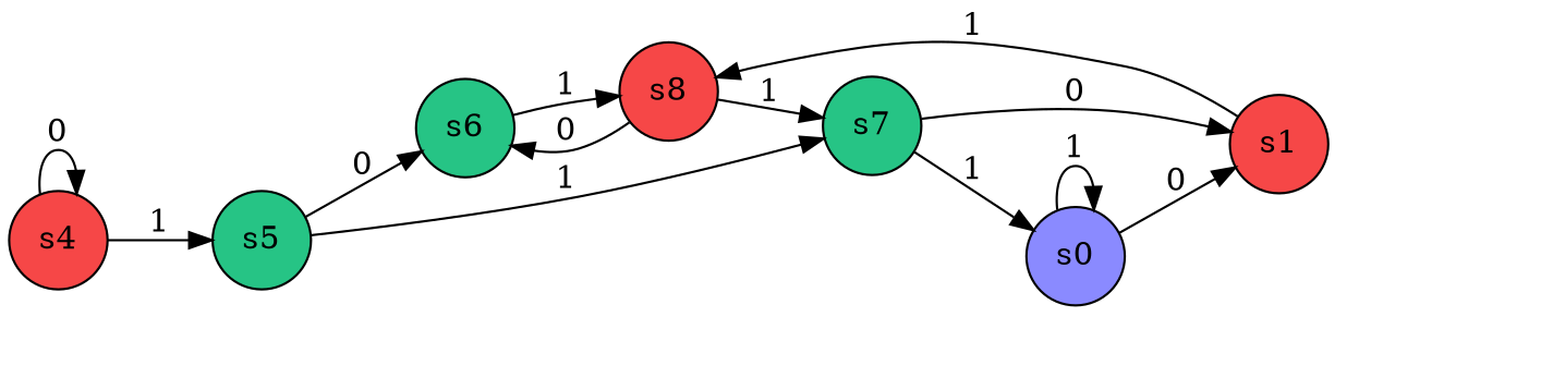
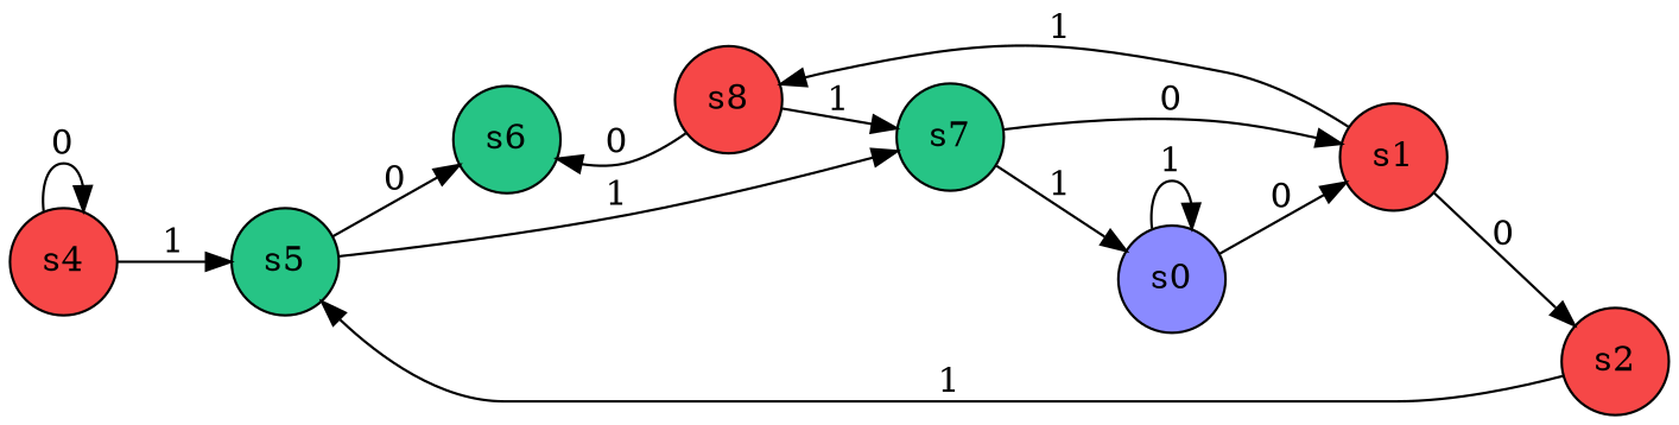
  digraph {
    rankdir=LR
    node [fillcolor="#f64747" shape=circle style=filled]
    s4
    s5 [fillcolor="#26C485"]
    s6 [fillcolor="#26C485"]
    s7 [fillcolor="#26C485"]
    n5 [label=s8]
    s0 [fillcolor="#8a8aff"]
    s1
+   s2
    s4 -> s4 [label=0]
    s4 -> s5 [label=1]
    s5 -> s6 [label=0]
    s5 -> s7 [label=1]
-   s6 -> n5 [label=1]
    s7 -> s0 [label=1]
    s7 -> s1 [label=0]
    n5 -> s6 [label=0]
    n5 -> s7 [label=1]
    s0 -> s0 [label=1]
    s0 -> s1 [label=0]
    s1 -> n5 [label=1]
+   s1 -> s2 [label=0]
+   s2 -> s5 [label=1]
  }
